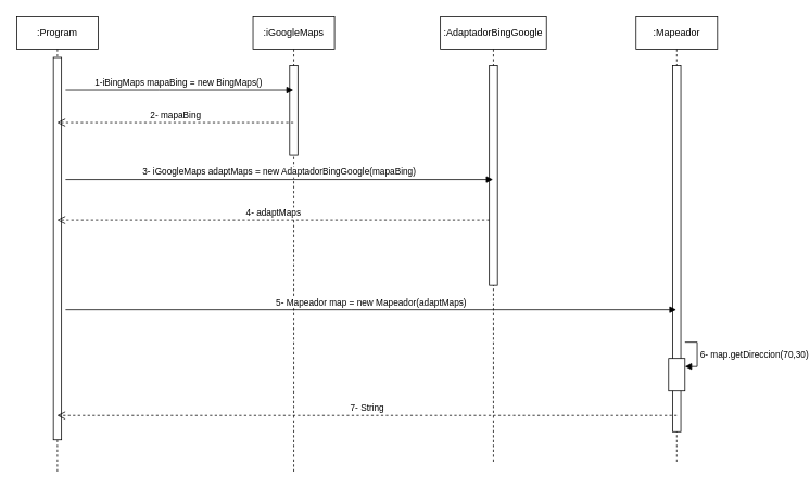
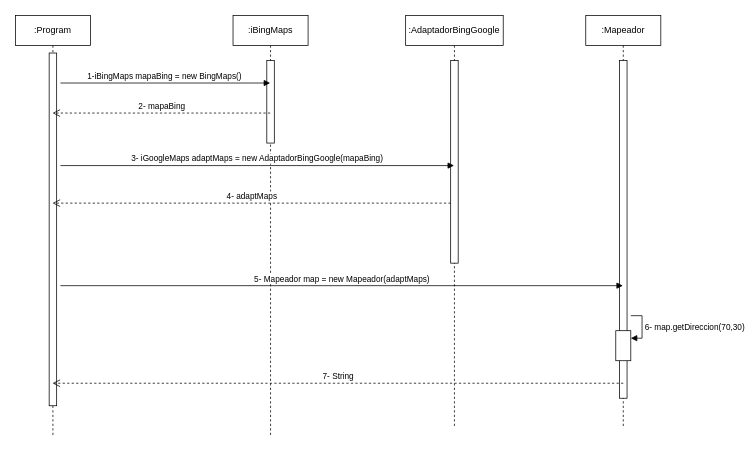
  <mxCell id="0" />
  <mxCell id="1" parent="0" />
  <mxCell id="2" value=":AdaptadorBingGoogle" style="shape=umlLifeline;perimeter=lifelinePerimeter;whiteSpace=wrap;html=1;container=1;dropTarget=0;collapsible=0;recursiveResize=0;outlineConnect=0;portConstraint=eastwest;newEdgeStyle={&quot;edgeStyle&quot;:&quot;elbowEdgeStyle&quot;,&quot;elbow&quot;:&quot;vertical&quot;,&quot;curved&quot;:0,&quot;rounded&quot;:0};" vertex="1" parent="1"><mxGeometry x="540" width="130" height="550" as="geometry" y="20" /></mxCell>
  <mxCell id="3" value="" style="html=1;points=[];perimeter=orthogonalPerimeter;outlineConnect=0;targetShapes=umlLifeline;portConstraint=eastwest;newEdgeStyle={&quot;edgeStyle&quot;:&quot;elbowEdgeStyle&quot;,&quot;elbow&quot;:&quot;vertical&quot;,&quot;curved&quot;:0,&quot;rounded&quot;:0};" vertex="1" parent="2"><mxGeometry x="60" y="60" width="10" height="270" as="geometry" /></mxCell>
  <mxCell id="4" value=":Program" style="shape=umlLifeline;perimeter=lifelinePerimeter;whiteSpace=wrap;html=1;container=1;dropTarget=0;collapsible=0;recursiveResize=0;outlineConnect=0;portConstraint=eastwest;newEdgeStyle={&quot;edgeStyle&quot;:&quot;elbowEdgeStyle&quot;,&quot;elbow&quot;:&quot;vertical&quot;,&quot;curved&quot;:0,&quot;rounded&quot;:0};" vertex="1" parent="1"><mxGeometry x="20" width="100" height="560" as="geometry" y="20" /></mxCell>
  <mxCell id="5" value="" style="html=1;points=[];perimeter=orthogonalPerimeter;outlineConnect=0;targetShapes=umlLifeline;portConstraint=eastwest;newEdgeStyle={&quot;edgeStyle&quot;:&quot;elbowEdgeStyle&quot;,&quot;elbow&quot;:&quot;vertical&quot;,&quot;curved&quot;:0,&quot;rounded&quot;:0};" vertex="1" parent="4"><mxGeometry x="45" y="50" width="10" height="470" as="geometry" /></mxCell>
- <mxCell id="6" value=":iGoogleMaps" style="shape=umlLifeline;perimeter=lifelinePerimeter;whiteSpace=wrap;html=1;container=1;dropTarget=0;collapsible=0;recursiveResize=0;outlineConnect=0;portConstraint=eastwest;newEdgeStyle={&quot;edgeStyle&quot;:&quot;elbowEdgeStyle&quot;,&quot;elbow&quot;:&quot;vertical&quot;,&quot;curved&quot;:0,&quot;rounded&quot;:0};" vertex="1" parent="1"><mxGeometry x="310" width="100" height="560" as="geometry" y="20" /></mxCell>
+ <mxCell id="6" value=":iBingMaps" style="shape=umlLifeline;perimeter=lifelinePerimeter;whiteSpace=wrap;html=1;container=1;dropTarget=0;collapsible=0;recursiveResize=0;outlineConnect=0;portConstraint=eastwest;newEdgeStyle={&quot;edgeStyle&quot;:&quot;elbowEdgeStyle&quot;,&quot;elbow&quot;:&quot;vertical&quot;,&quot;curved&quot;:0,&quot;rounded&quot;:0};" vertex="1" parent="1"><mxGeometry x="310" width="100" height="560" as="geometry" y="20" /></mxCell>
  <mxCell id="7" value="" style="html=1;points=[];perimeter=orthogonalPerimeter;outlineConnect=0;targetShapes=umlLifeline;portConstraint=eastwest;newEdgeStyle={&quot;edgeStyle&quot;:&quot;elbowEdgeStyle&quot;,&quot;elbow&quot;:&quot;vertical&quot;,&quot;curved&quot;:0,&quot;rounded&quot;:0};" vertex="1" parent="6"><mxGeometry x="45" y="60" width="10" height="110" as="geometry" /></mxCell>
  <mxCell id="8" value="1-iBingMaps mapaBing = new BingMaps()&amp;nbsp;" style="html=1;verticalAlign=bottom;endArrow=block;edgeStyle=elbowEdgeStyle;elbow=vertical;curved=0;rounded=0;" edge="1" parent="1" target="6"><mxGeometry width="80" relative="1" as="geometry"><mxPoint x="80" y="110" as="sourcePoint" /><mxPoint x="160" y="110" as="targetPoint" /></mxGeometry></mxCell>
  <mxCell id="9" value="2- mapaBing" style="html=1;verticalAlign=bottom;endArrow=open;dashed=1;endSize=8;edgeStyle=elbowEdgeStyle;elbow=vertical;curved=0;rounded=0;" edge="1" parent="1" source="6" target="4"><mxGeometry relative="1" as="geometry"><mxPoint x="290" y="290" as="sourcePoint" /><mxPoint x="210" y="290" as="targetPoint" /><Array as="points"><mxPoint x="290" y="150" /></Array></mxGeometry></mxCell>
  <mxCell id="10" value="3- iGoogleMaps adaptMaps = new AdaptadorBingGoogle(mapaBing)" style="html=1;verticalAlign=bottom;endArrow=block;edgeStyle=elbowEdgeStyle;elbow=vertical;curved=0;rounded=0;" edge="1" parent="1" target="2"><mxGeometry width="80" relative="1" as="geometry"><mxPoint x="80" y="220" as="sourcePoint" /><mxPoint x="160" y="220" as="targetPoint" /></mxGeometry></mxCell>
  <mxCell id="11" value="4- adaptMaps" style="html=1;verticalAlign=bottom;endArrow=open;dashed=1;endSize=8;edgeStyle=elbowEdgeStyle;elbow=vertical;curved=0;rounded=0;" edge="1" parent="1" target="4"><mxGeometry relative="1" as="geometry"><mxPoint x="600" y="270" as="sourcePoint" /><mxPoint x="520" y="270" as="targetPoint" /></mxGeometry></mxCell>
  <mxCell id="12" value=":Mapeador" style="shape=umlLifeline;perimeter=lifelinePerimeter;whiteSpace=wrap;html=1;container=1;dropTarget=0;collapsible=0;recursiveResize=0;outlineConnect=0;portConstraint=eastwest;newEdgeStyle={&quot;edgeStyle&quot;:&quot;elbowEdgeStyle&quot;,&quot;elbow&quot;:&quot;vertical&quot;,&quot;curved&quot;:0,&quot;rounded&quot;:0};" vertex="1" parent="1"><mxGeometry x="780" width="100" height="550" as="geometry" y="20" /></mxCell>
  <mxCell id="13" value="" style="html=1;points=[];perimeter=orthogonalPerimeter;outlineConnect=0;targetShapes=umlLifeline;portConstraint=eastwest;newEdgeStyle={&quot;edgeStyle&quot;:&quot;elbowEdgeStyle&quot;,&quot;elbow&quot;:&quot;vertical&quot;,&quot;curved&quot;:0,&quot;rounded&quot;:0};" vertex="1" parent="12"><mxGeometry x="45" y="60" width="10" height="450" as="geometry" /></mxCell>
  <mxCell id="14" value="" style="html=1;points=[];perimeter=orthogonalPerimeter;outlineConnect=0;targetShapes=umlLifeline;portConstraint=eastwest;newEdgeStyle={&quot;edgeStyle&quot;:&quot;elbowEdgeStyle&quot;,&quot;elbow&quot;:&quot;vertical&quot;,&quot;curved&quot;:0,&quot;rounded&quot;:0};" vertex="1" parent="12"><mxGeometry x="40" y="420" width="20" height="40" as="geometry" /></mxCell>
  <mxCell id="15" value="6- map.getDireccion(70,30)" style="html=1;align=left;spacingLeft=2;endArrow=block;rounded=0;edgeStyle=orthogonalEdgeStyle;curved=0;rounded=0;" edge="1" target="14" parent="12"><mxGeometry relative="1" as="geometry"><mxPoint x="60" y="400" as="sourcePoint" /><Array as="points"><mxPoint x="75" y="430" /></Array></mxGeometry></mxCell>
  <mxCell id="16" value="5- Mapeador map = new Mapeador(adaptMaps)" style="html=1;verticalAlign=bottom;endArrow=block;edgeStyle=elbowEdgeStyle;elbow=vertical;curved=0;rounded=0;" edge="1" parent="1" target="12"><mxGeometry x="0.001" width="80" relative="1" as="geometry"><mxPoint x="80" y="380" as="sourcePoint" /><mxPoint x="160" y="380" as="targetPoint" /><mxPoint as="offset" /></mxGeometry></mxCell>
  <mxCell id="17" value="7- String" style="html=1;verticalAlign=bottom;endArrow=open;dashed=1;endSize=8;edgeStyle=elbowEdgeStyle;elbow=vertical;curved=0;rounded=0;" edge="1" parent="1" target="4"><mxGeometry relative="1" as="geometry"><mxPoint x="830" y="510" as="sourcePoint" /><mxPoint x="750" y="510" as="targetPoint" /></mxGeometry></mxCell>
